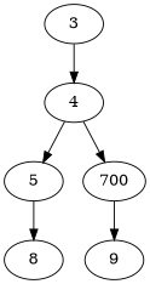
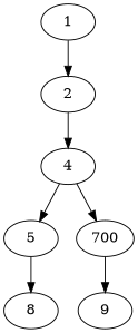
  digraph {
-   n2 [label=3]
+   n1 [label=1]
+   n2 [label=2]
    n3 [label=4]
    n4 [label=5]
    n5 [label=700]
    n6 [label=8]
    n7 [label=9]
+   n1 -> n2
    n2 -> n3
    n3 -> n4
    n3 -> n5
    n4 -> n6
    n5 -> n7
  }
